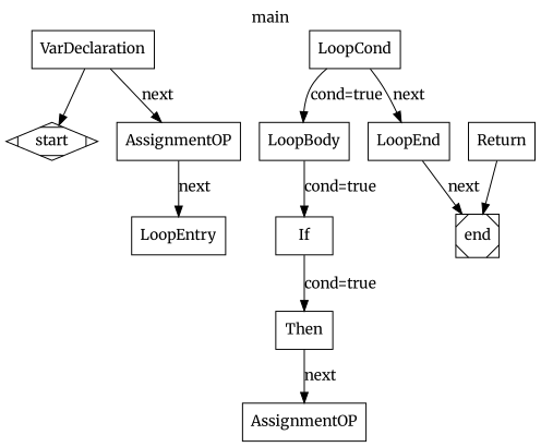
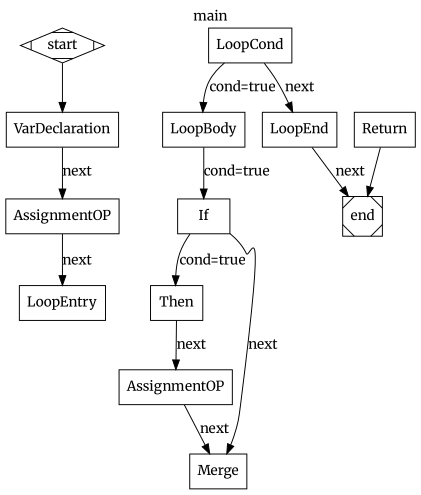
  digraph {
    fontname=Merriweather
    label=main
    labelloc=t
    node [fontname=Merriweather shape=box]
    edge [fontname=Merriweather]
    start [shape=Mdiamond]
    n2 [label=VarDeclaration]
    n3 [label=AssignmentOP]
    end [shape=Msquare]
    n5 [label=LoopEntry]
    n6 [label=LoopCond]
    n7 [label=LoopBody]
    n8 [label=LoopEnd]
    n9 [label=If]
    n10 [label=Then]
+   n11 [label=Merge]
    n12 [label=Return]
    n13 [label=AssignmentOP]
-   n2 -> start
+   start -> n2
    n2 -> n3 [label=next]
    n3 -> n5 [label=next]
    n6 -> n7 [label="cond=true"]
    n6 -> n8 [label=next]
    n7 -> n9 [label="cond=true"]
    n8 -> end [label=next]
    n9 -> n10 [label="cond=true"]
+   n9 -> n11 [label=next]
    n10 -> n13 [label=next]
    n12 -> end
+   n13 -> n11 [label=next]
  }
